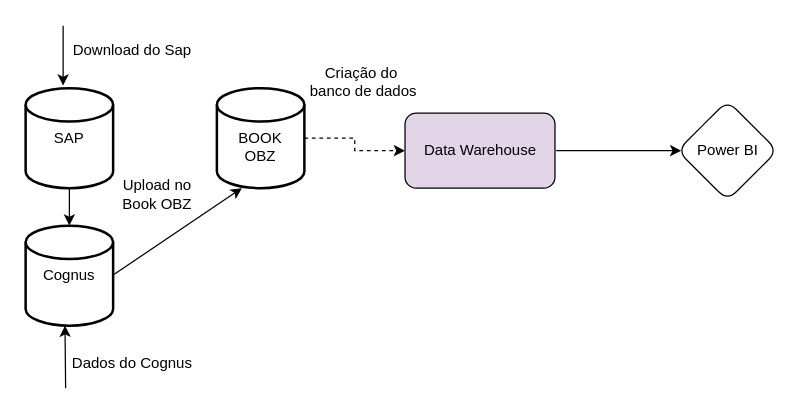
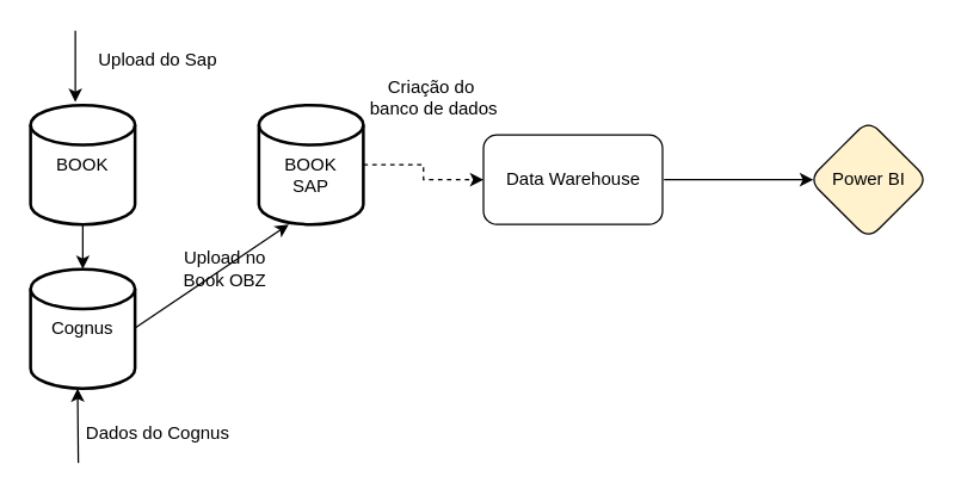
  <mxCell id="0" />
  <mxCell id="1" parent="0" />
  <mxCell id="2" value="" style="edgeStyle=orthogonalEdgeStyle;rounded=0;orthogonalLoop=1;jettySize=auto;html=1;" edge="1" parent="1" source="3" target="6"><mxGeometry relative="1" as="geometry" /></mxCell>
- <mxCell id="3" value="SAP" style="strokeWidth=2;html=1;shape=mxgraph.flowchart.database;whiteSpace=wrap;" vertex="1" parent="1"><mxGeometry x="20" y="70" width="70" height="80" as="geometry" /></mxCell>
+ <mxCell id="3" value="BOOK" style="strokeWidth=2;html=1;shape=mxgraph.flowchart.database;whiteSpace=wrap;" vertex="1" parent="1"><mxGeometry x="20" y="70" width="70" height="80" as="geometry" /></mxCell>
  <mxCell id="4" value="" style="edgeStyle=orthogonalEdgeStyle;rounded=0;orthogonalLoop=1;jettySize=auto;html=1;dashed=1;" edge="1" parent="1" source="5" target="9"><mxGeometry relative="1" as="geometry" /></mxCell>
- <mxCell id="5" value="&lt;br&gt;BOOK&lt;br&gt;OBZ" style="strokeWidth=2;html=1;shape=mxgraph.flowchart.database;whiteSpace=wrap;" vertex="1" parent="1"><mxGeometry x="173" y="70" width="70" height="80" as="geometry" /></mxCell>
+ <mxCell id="5" value="&lt;br&gt;BOOK&lt;br&gt;SAP" style="strokeWidth=2;html=1;shape=mxgraph.flowchart.database;whiteSpace=wrap;" vertex="1" parent="1"><mxGeometry x="173" y="70" width="70" height="80" as="geometry" /></mxCell>
  <mxCell id="6" value="Cognus" style="strokeWidth=2;html=1;shape=mxgraph.flowchart.database;whiteSpace=wrap;" vertex="1" parent="1"><mxGeometry x="20" y="180" width="70" height="80" as="geometry" /></mxCell>
  <mxCell id="7" value="" style="endArrow=classic;html=1;entryX=0.286;entryY=1;entryDx=0;entryDy=0;entryPerimeter=0;" edge="1" parent="1" target="5"><mxGeometry width="50" height="50" relative="1" as="geometry"><mxPoint x="90" y="219.5" as="sourcePoint" /><mxPoint x="200" y="150" as="targetPoint" /></mxGeometry></mxCell>
  <mxCell id="8" value="" style="edgeStyle=orthogonalEdgeStyle;rounded=0;orthogonalLoop=1;jettySize=auto;html=1;" edge="1" parent="1"><mxGeometry relative="1" as="geometry"><mxPoint x="444.5" y="120" as="sourcePoint" /><mxPoint x="544.5" y="120" as="targetPoint" /></mxGeometry></mxCell>
- <mxCell id="9" value="Data Warehouse" style="rounded=1;whiteSpace=wrap;html=1;fillColor=#e1d5e7;" vertex="1" parent="1"><mxGeometry x="323.5" y="90" width="120" height="60" as="geometry" /></mxCell>
- <mxCell id="10" value="Power BI" style="rhombus;whiteSpace=wrap;html=1;rounded=1;" vertex="1" parent="1"><mxGeometry x="541.5" y="80" width="80" height="80" as="geometry" /></mxCell>
+ <mxCell id="9" value="Data Warehouse" style="rounded=1;whiteSpace=wrap;html=1;" vertex="1" parent="1"><mxGeometry x="323.5" y="90" width="120" height="60" as="geometry" /></mxCell>
+ <mxCell id="10" value="Power BI" style="rhombus;whiteSpace=wrap;html=1;rounded=1;fillColor=#fff2cc;" vertex="1" parent="1"><mxGeometry x="541.5" y="80" width="80" height="80" as="geometry" /></mxCell>
  <mxCell id="11" value="" style="endArrow=classic;html=1;" edge="1" parent="1"><mxGeometry width="50" height="50" relative="1" as="geometry"><mxPoint x="50" y="20" as="sourcePoint" /><mxPoint x="50" y="68" as="targetPoint" /></mxGeometry></mxCell>
- <mxCell id="12" value="Download do Sap" style="text;html=1;align=center;verticalAlign=middle;resizable=0;points=[];autosize=1;strokeColor=none;" vertex="1" parent="1"><mxGeometry x="50" y="30" width="110" height="20" as="geometry" /></mxCell>
- <mxCell id="13" value="Upload no &lt;br&gt;Book OBZ" style="text;html=1;align=center;verticalAlign=middle;resizable=0;points=[];autosize=1;strokeColor=none;" vertex="1" parent="1"><mxGeometry x="90" y="140" width="70" height="30" as="geometry" /></mxCell>
+ <mxCell id="12" value="Upload do Sap" style="text;html=1;align=center;verticalAlign=middle;resizable=0;points=[];autosize=1;strokeColor=none;" vertex="1" parent="1"><mxGeometry x="50" y="30" width="110" height="20" as="geometry" /></mxCell>
+ <mxCell id="13" value="Upload no &lt;br&gt;Book OBZ" style="text;html=1;align=center;verticalAlign=middle;resizable=0;points=[];autosize=1;strokeColor=none;" vertex="1" parent="1"><mxGeometry x="115" y="165" width="70" height="30" as="geometry" /></mxCell>
  <mxCell id="14" value="" style="endArrow=classic;html=1;" edge="1" parent="1"><mxGeometry width="50" height="50" relative="1" as="geometry"><mxPoint x="52" y="310" as="sourcePoint" /><mxPoint x="51.5" y="260" as="targetPoint" /></mxGeometry></mxCell>
  <mxCell id="15" value="Dados do Cognus" style="text;html=1;align=center;verticalAlign=middle;resizable=0;points=[];autosize=1;strokeColor=none;" vertex="1" parent="1"><mxGeometry x="50" y="280" width="110" height="20" as="geometry" /></mxCell>
  <mxCell id="16" value="Criação do&amp;nbsp;&lt;br&gt;banco de dados" style="text;html=1;align=center;verticalAlign=middle;resizable=0;points=[];autosize=1;strokeColor=none;" vertex="1" parent="1"><mxGeometry x="240" y="50" width="100" height="30" as="geometry" /></mxCell>
